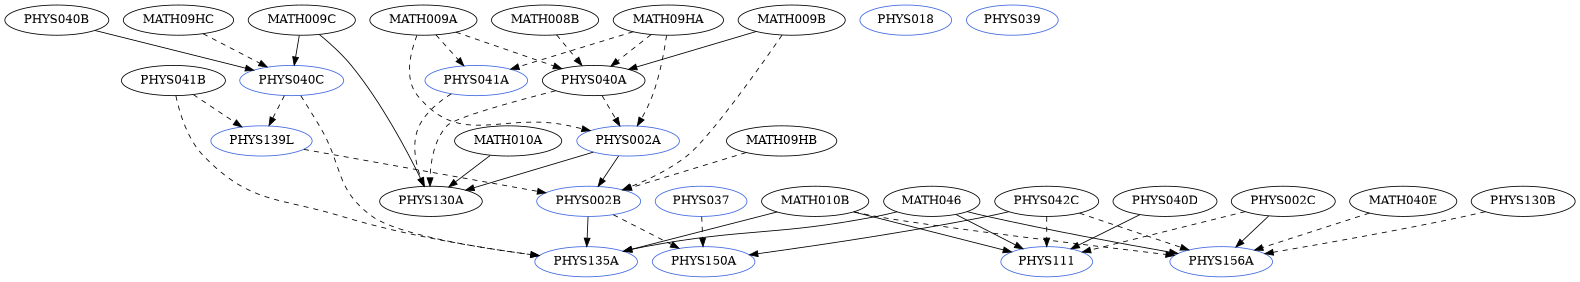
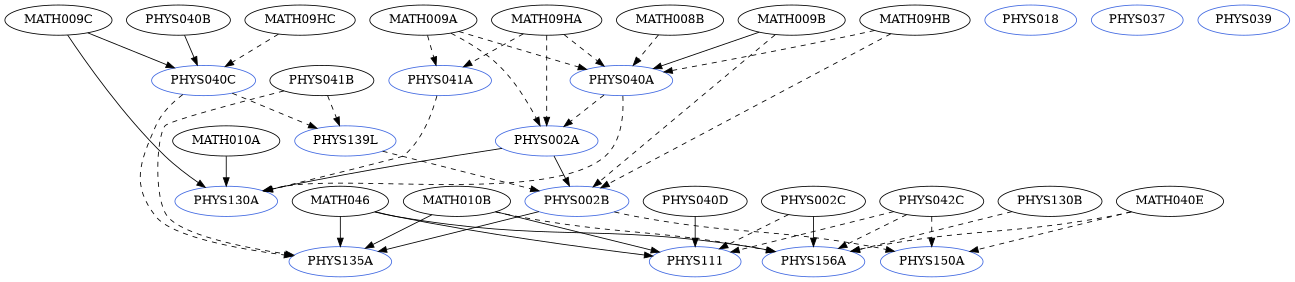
  digraph {
    edge [style=dashed]
    PHYS002A [color=royalblue]
    PHYS002B [color=royalblue]
-   PHYS130A [color=black]
+   PHYS130A [color=royalblue]
    PHYS135A [color=royalblue]
    PHYS150A [color=royalblue]
    PHYS139L [color=royalblue]
    PHYS018 [color=royalblue]
    PHYS037 [color=royalblue]
    PHYS039 [color=royalblue]
-   PHYS040A [color=black]
+   PHYS040A [color=royalblue]
    PHYS040C [color=royalblue]
    PHYS041A [color=royalblue]
    PHYS111 [color=royalblue]
    PHYS156A [color=royalblue]
    MATH009A
    MATH09HA
    MATH008B
    MATH009B
    MATH09HB
    PHYS040B
    MATH009C
    MATH09HC
    MATH010B
    MATH046
    PHYS040D
    n26 [label=PHYS042C]
    PHYS002C
    MATH010A
    PHYS041B
    n30 [label=MATH040E]
    PHYS130B
    PHYS002A -> PHYS002B [style=""]
    PHYS002A -> PHYS130A [style=""]
    PHYS002B -> PHYS135A [style=""]
    PHYS002B -> PHYS150A
    PHYS139L -> PHYS002B
    PHYS040A -> PHYS002A
    PHYS040A -> PHYS130A
    PHYS040C -> PHYS135A
    PHYS040C -> PHYS139L
    PHYS041A -> PHYS130A
    MATH009A -> PHYS002A
    MATH009A -> PHYS040A
    MATH009A -> PHYS041A
    MATH09HA -> PHYS002A
    MATH09HA -> PHYS040A
    MATH09HA -> PHYS041A
    MATH008B -> PHYS040A
    MATH009B -> PHYS002B
    MATH009B -> PHYS040A [style=""]
    MATH09HB -> PHYS002B
+   MATH09HB -> PHYS040A
    PHYS040B -> PHYS040C [style=""]
    MATH009C -> PHYS130A [style=""]
    MATH009C -> PHYS040C [style=""]
    MATH09HC -> PHYS040C
    MATH010B -> PHYS135A [style=""]
    MATH010B -> PHYS111 [style=""]
    MATH010B -> PHYS156A
    MATH046 -> PHYS135A [style=""]
    MATH046 -> PHYS111 [style=""]
    MATH046 -> PHYS156A [style=solid]
    PHYS040D -> PHYS111 [style=""]
-   n26 -> PHYS150A [style=solid]
+   n26 -> PHYS150A
    n26 -> PHYS111
    n26 -> PHYS156A
    PHYS002C -> PHYS111
    PHYS002C -> PHYS156A [style=""]
    MATH010A -> PHYS130A [style=""]
    PHYS041B -> PHYS135A
    PHYS041B -> PHYS139L
-   PHYS037 -> PHYS150A
+   n30 -> PHYS150A
    n30 -> PHYS156A
    PHYS130B -> PHYS156A
  }
